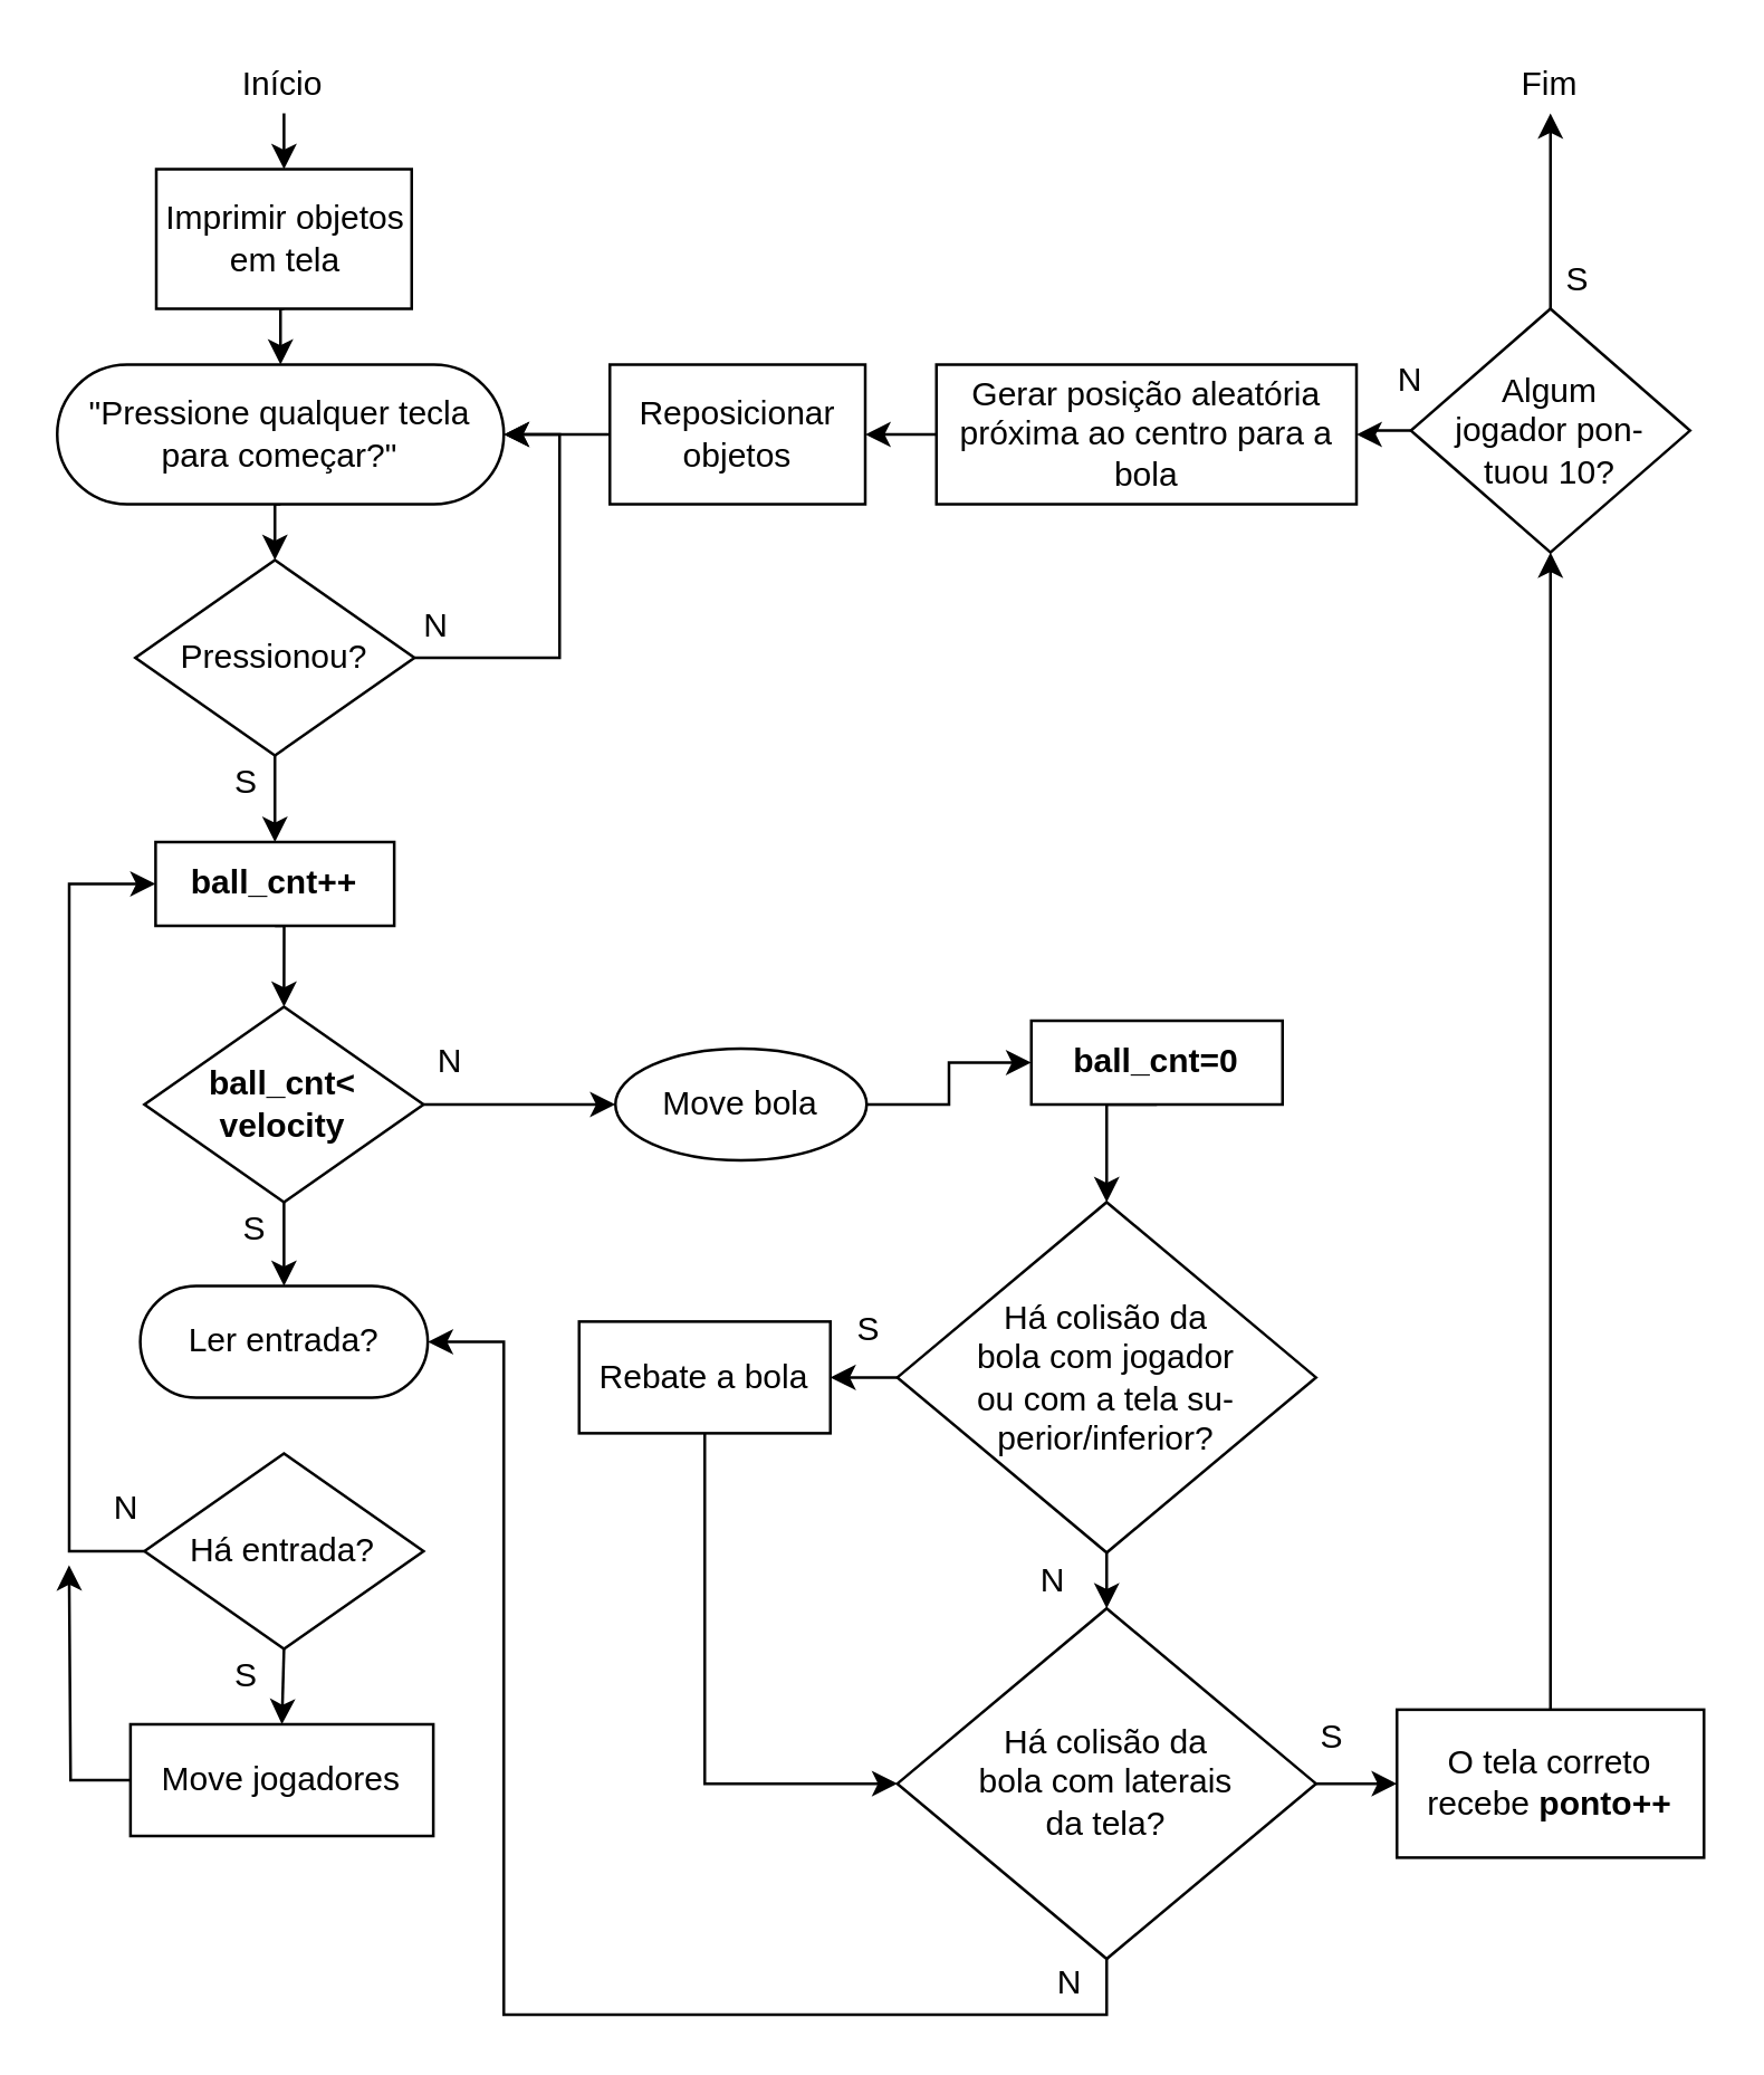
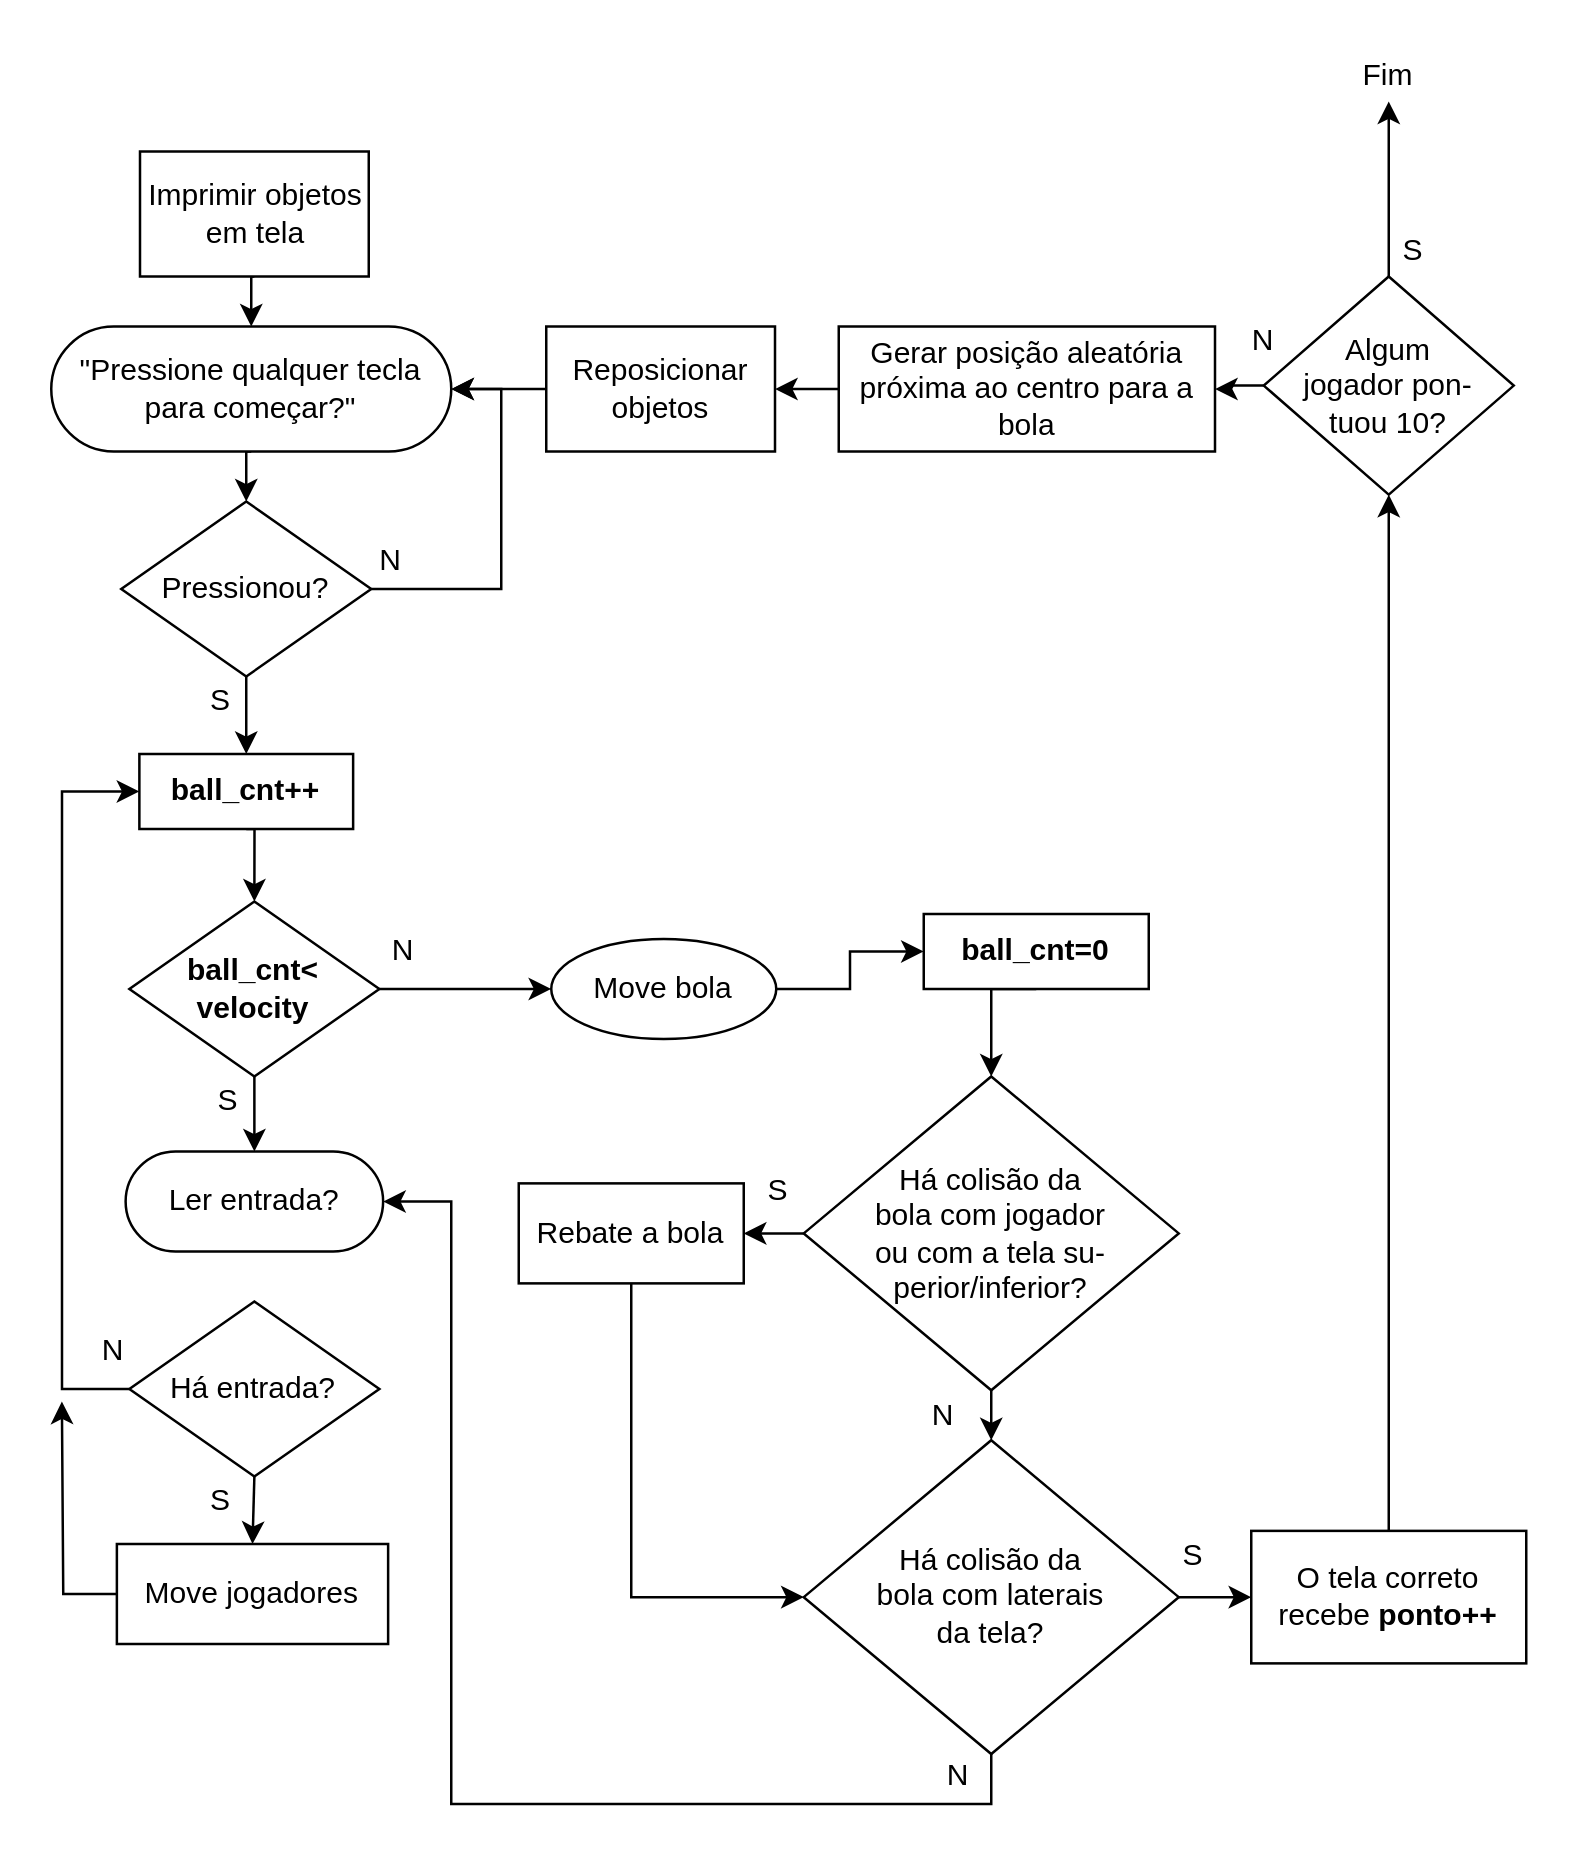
  <mxCell id="0" />
  <mxCell id="1" parent="0" />
  <mxCell id="2" style="edgeStyle=orthogonalEdgeStyle;rounded=0;orthogonalLoop=1;jettySize=auto;html=1;exitX=0.5;exitY=1;exitDx=0;exitDy=0;entryX=0.5;entryY=0;entryDx=0;entryDy=0;" edge="1" parent="1" source="3" target="10"><mxGeometry relative="1" as="geometry" /></mxCell>
  <mxCell id="3" value="&quot;Pressione qualquer tecla para começar?&quot;" style="rounded=1;whiteSpace=wrap;html=1;arcSize=50;" parent="1" vertex="1"><mxGeometry x="20" y="130" width="160" height="50" as="geometry" /></mxCell>
- <mxCell id="4" style="edgeStyle=orthogonalEdgeStyle;rounded=0;orthogonalLoop=1;jettySize=auto;html=1;exitX=0.5;exitY=1;exitDx=0;exitDy=0;entryX=0.5;entryY=0;entryDx=0;entryDy=0;" edge="1" parent="1" source="5" target="14"><mxGeometry relative="1" as="geometry" /></mxCell>
- <mxCell id="5" value="Início" style="text;html=1;strokeColor=none;fillColor=none;align=center;verticalAlign=middle;whiteSpace=wrap;rounded=0;" parent="1" vertex="1"><mxGeometry x="81.25" y="20" width="40" height="20" as="geometry" /></mxCell>
  <mxCell id="6" style="edgeStyle=orthogonalEdgeStyle;rounded=0;orthogonalLoop=1;jettySize=auto;html=1;exitX=0.5;exitY=1;exitDx=0;exitDy=0;entryX=0.5;entryY=0;entryDx=0;entryDy=0;" edge="1" parent="1" source="7" target="16"><mxGeometry relative="1" as="geometry" /></mxCell>
  <mxCell id="7" value="&lt;b&gt;ball_cnt++&lt;/b&gt;" style="rounded=0;whiteSpace=wrap;html=1;" parent="1" vertex="1"><mxGeometry x="55.25" y="301" width="85.5" height="30" as="geometry" /></mxCell>
  <mxCell id="8" style="edgeStyle=orthogonalEdgeStyle;rounded=0;orthogonalLoop=1;jettySize=auto;html=1;exitX=0.5;exitY=1;exitDx=0;exitDy=0;entryX=0.5;entryY=0;entryDx=0;entryDy=0;" edge="1" parent="1" source="10" target="7"><mxGeometry relative="1" as="geometry" /></mxCell>
  <mxCell id="9" style="edgeStyle=orthogonalEdgeStyle;rounded=0;orthogonalLoop=1;jettySize=auto;html=1;exitX=1;exitY=0.5;exitDx=0;exitDy=0;entryX=1;entryY=0.5;entryDx=0;entryDy=0;" edge="1" parent="1" source="10" target="3"><mxGeometry relative="1" as="geometry" /></mxCell>
  <mxCell id="10" value="Pressionou?" style="rhombus;whiteSpace=wrap;html=1;" vertex="1" parent="1"><mxGeometry x="48" y="200" width="100" height="70" as="geometry" /></mxCell>
  <mxCell id="11" value="N" style="text;html=1;strokeColor=none;fillColor=none;align=center;verticalAlign=middle;whiteSpace=wrap;rounded=0;" vertex="1" parent="1"><mxGeometry x="146" y="214" width="20" height="20" as="geometry" /></mxCell>
  <mxCell id="12" value="S" style="text;html=1;strokeColor=none;fillColor=none;align=center;verticalAlign=middle;whiteSpace=wrap;rounded=0;" vertex="1" parent="1"><mxGeometry x="78.25" y="270" width="20" height="20" as="geometry" /></mxCell>
  <mxCell id="13" style="edgeStyle=orthogonalEdgeStyle;rounded=0;orthogonalLoop=1;jettySize=auto;html=1;exitX=0.5;exitY=1;exitDx=0;exitDy=0;entryX=0.5;entryY=0;entryDx=0;entryDy=0;" edge="1" parent="1" source="14" target="3"><mxGeometry relative="1" as="geometry" /></mxCell>
  <mxCell id="14" value="Imprimir objetos em tela" style="rounded=0;whiteSpace=wrap;html=1;" vertex="1" parent="1"><mxGeometry x="55.5" y="60" width="91.5" height="50" as="geometry" /></mxCell>
  <mxCell id="15" style="edgeStyle=orthogonalEdgeStyle;rounded=0;orthogonalLoop=1;jettySize=auto;html=1;exitX=1;exitY=0.5;exitDx=0;exitDy=0;entryX=0;entryY=0.5;entryDx=0;entryDy=0;" edge="1" parent="1" source="16" target="29"><mxGeometry relative="1" as="geometry" /></mxCell>
  <mxCell id="16" value="&lt;b&gt;ball_cnt&amp;lt;&lt;br&gt;velocity&lt;/b&gt;" style="rhombus;whiteSpace=wrap;html=1;" vertex="1" parent="1"><mxGeometry x="51.25" y="360" width="100" height="70" as="geometry" /></mxCell>
  <mxCell id="17" style="edgeStyle=orthogonalEdgeStyle;rounded=0;orthogonalLoop=1;jettySize=auto;html=1;exitX=1;exitY=0;exitDx=0;exitDy=0;entryX=0.5;entryY=0;entryDx=0;entryDy=0;" edge="1" parent="1" source="18" target="20"><mxGeometry relative="1" as="geometry" /></mxCell>
  <mxCell id="18" value="S" style="text;html=1;strokeColor=none;fillColor=none;align=center;verticalAlign=middle;whiteSpace=wrap;rounded=0;" vertex="1" parent="1"><mxGeometry x="81.25" y="430" width="20" height="20" as="geometry" /></mxCell>
  <mxCell id="19" value="N" style="text;html=1;strokeColor=none;fillColor=none;align=center;verticalAlign=middle;whiteSpace=wrap;rounded=0;" vertex="1" parent="1"><mxGeometry x="151.25" y="370" width="20" height="20" as="geometry" /></mxCell>
  <mxCell id="20" value="Ler entrada?" style="rounded=1;whiteSpace=wrap;html=1;arcSize=50;" vertex="1" parent="1"><mxGeometry x="49.75" y="460" width="103" height="40" as="geometry" /></mxCell>
  <mxCell id="21" style="edgeStyle=orthogonalEdgeStyle;rounded=0;orthogonalLoop=1;jettySize=auto;html=1;exitX=0;exitY=0.5;exitDx=0;exitDy=0;entryX=0;entryY=0.5;entryDx=0;entryDy=0;" edge="1" parent="1" source="23" target="7"><mxGeometry relative="1" as="geometry"><Array as="points"><mxPoint x="24.25" y="555" /><mxPoint x="24.25" y="316" /></Array></mxGeometry></mxCell>
  <mxCell id="22" style="edgeStyle=orthogonalEdgeStyle;rounded=0;orthogonalLoop=1;jettySize=auto;html=1;exitX=0.5;exitY=1;exitDx=0;exitDy=0;entryX=0.5;entryY=0;entryDx=0;entryDy=0;" edge="1" parent="1" source="23" target="27"><mxGeometry relative="1" as="geometry" /></mxCell>
  <mxCell id="23" value="Há entrada?" style="rhombus;whiteSpace=wrap;html=1;" vertex="1" parent="1"><mxGeometry x="51.25" y="520" width="100" height="70" as="geometry" /></mxCell>
  <mxCell id="24" value="N" style="text;html=1;strokeColor=none;fillColor=none;align=center;verticalAlign=middle;whiteSpace=wrap;rounded=0;" vertex="1" parent="1"><mxGeometry x="35.25" y="530" width="20" height="20" as="geometry" /></mxCell>
  <mxCell id="25" value="S" style="text;html=1;strokeColor=none;fillColor=none;align=center;verticalAlign=middle;whiteSpace=wrap;rounded=0;" vertex="1" parent="1"><mxGeometry x="78.25" y="590" width="20" height="20" as="geometry" /></mxCell>
  <mxCell id="26" style="edgeStyle=orthogonalEdgeStyle;rounded=0;orthogonalLoop=1;jettySize=auto;html=1;exitX=0;exitY=0.5;exitDx=0;exitDy=0;" edge="1" parent="1" source="27"><mxGeometry relative="1" as="geometry"><mxPoint x="24.25" y="560" as="targetPoint" /></mxGeometry></mxCell>
  <mxCell id="27" value="Move jogadores" style="rounded=0;whiteSpace=wrap;html=1;" vertex="1" parent="1"><mxGeometry x="46.25" y="617" width="108.5" height="40" as="geometry" /></mxCell>
  <mxCell id="28" style="edgeStyle=orthogonalEdgeStyle;rounded=0;orthogonalLoop=1;jettySize=auto;html=1;exitX=1;exitY=0.5;exitDx=0;exitDy=0;entryX=0;entryY=0.5;entryDx=0;entryDy=0;" edge="1" parent="1" source="29" target="31"><mxGeometry relative="1" as="geometry" /></mxCell>
  <mxCell id="29" value="Move bola" style="ellipse;whiteSpace=wrap;html=1;" vertex="1" parent="1"><mxGeometry x="220" y="375" width="90" height="40" as="geometry" /></mxCell>
  <mxCell id="30" style="edgeStyle=orthogonalEdgeStyle;rounded=0;orthogonalLoop=1;jettySize=auto;html=1;exitX=0.5;exitY=1;exitDx=0;exitDy=0;entryX=0.5;entryY=0;entryDx=0;entryDy=0;" edge="1" parent="1" source="31" target="34"><mxGeometry relative="1" as="geometry" /></mxCell>
  <mxCell id="31" value="&lt;b&gt;ball_cnt=0&lt;/b&gt;" style="rounded=0;whiteSpace=wrap;html=1;" vertex="1" parent="1"><mxGeometry x="369" y="365" width="90" height="30" as="geometry" /></mxCell>
  <mxCell id="32" style="edgeStyle=orthogonalEdgeStyle;rounded=0;orthogonalLoop=1;jettySize=auto;html=1;exitX=0;exitY=0.5;exitDx=0;exitDy=0;entryX=1;entryY=0.5;entryDx=0;entryDy=0;" edge="1" parent="1" source="34" target="36"><mxGeometry relative="1" as="geometry" /></mxCell>
  <mxCell id="33" style="edgeStyle=orthogonalEdgeStyle;rounded=0;orthogonalLoop=1;jettySize=auto;html=1;exitX=0.5;exitY=1;exitDx=0;exitDy=0;entryX=0.5;entryY=0;entryDx=0;entryDy=0;" edge="1" parent="1" source="34" target="40"><mxGeometry relative="1" as="geometry" /></mxCell>
  <mxCell id="34" value="Há colisão da&lt;br&gt;bola com jogador&lt;br&gt;ou com a tela su-perior/inferior?" style="rhombus;whiteSpace=wrap;html=1;" vertex="1" parent="1"><mxGeometry x="321" y="430" width="150" height="125.5" as="geometry" /></mxCell>
  <mxCell id="35" style="edgeStyle=orthogonalEdgeStyle;rounded=0;orthogonalLoop=1;jettySize=auto;html=1;exitX=0.5;exitY=1;exitDx=0;exitDy=0;entryX=0;entryY=0.5;entryDx=0;entryDy=0;" edge="1" parent="1" source="36" target="40"><mxGeometry relative="1" as="geometry" /></mxCell>
  <mxCell id="36" value="Rebate a bola" style="rounded=0;whiteSpace=wrap;html=1;" vertex="1" parent="1"><mxGeometry x="207" y="472.75" width="90" height="40" as="geometry" /></mxCell>
  <mxCell id="37" value="S" style="text;html=1;strokeColor=none;fillColor=none;align=center;verticalAlign=middle;whiteSpace=wrap;rounded=0;" vertex="1" parent="1"><mxGeometry x="301" y="465.5" width="20" height="20" as="geometry" /></mxCell>
  <mxCell id="38" style="edgeStyle=orthogonalEdgeStyle;rounded=0;orthogonalLoop=1;jettySize=auto;html=1;exitX=0.5;exitY=1;exitDx=0;exitDy=0;entryX=1;entryY=0.5;entryDx=0;entryDy=0;" edge="1" parent="1" source="40" target="20"><mxGeometry relative="1" as="geometry"><mxPoint x="190" y="560" as="targetPoint" /><Array as="points"><mxPoint x="396" y="721" /><mxPoint x="180" y="721" /><mxPoint x="180" y="480" /></Array></mxGeometry></mxCell>
  <mxCell id="39" style="edgeStyle=orthogonalEdgeStyle;rounded=0;orthogonalLoop=1;jettySize=auto;html=1;exitX=1;exitY=0.5;exitDx=0;exitDy=0;entryX=0;entryY=0.5;entryDx=0;entryDy=0;" edge="1" parent="1" source="40" target="45"><mxGeometry relative="1" as="geometry" /></mxCell>
  <mxCell id="40" value="Há colisão da&lt;br&gt;bola com laterais &lt;br&gt;da tela?" style="rhombus;whiteSpace=wrap;html=1;" vertex="1" parent="1"><mxGeometry x="321" y="575.5" width="150" height="125.5" as="geometry" /></mxCell>
  <mxCell id="41" value="N" style="text;html=1;strokeColor=none;fillColor=none;align=center;verticalAlign=middle;whiteSpace=wrap;rounded=0;" vertex="1" parent="1"><mxGeometry x="367" y="555.5" width="20" height="20" as="geometry" /></mxCell>
  <mxCell id="42" value="S" style="text;html=1;strokeColor=none;fillColor=none;align=center;verticalAlign=middle;whiteSpace=wrap;rounded=0;" vertex="1" parent="1"><mxGeometry x="467" y="611.75" width="20" height="20" as="geometry" /></mxCell>
  <mxCell id="43" value="N" style="text;html=1;strokeColor=none;fillColor=none;align=center;verticalAlign=middle;whiteSpace=wrap;rounded=0;" vertex="1" parent="1"><mxGeometry x="373" y="700" width="20" height="20" as="geometry" /></mxCell>
  <mxCell id="44" style="edgeStyle=orthogonalEdgeStyle;rounded=0;orthogonalLoop=1;jettySize=auto;html=1;exitX=0.5;exitY=0;exitDx=0;exitDy=0;entryX=0.5;entryY=1;entryDx=0;entryDy=0;" edge="1" parent="1" source="45" target="48"><mxGeometry relative="1" as="geometry"><mxPoint x="540" y="350" as="targetPoint" /></mxGeometry></mxCell>
  <mxCell id="45" value="O tela correto recebe&amp;nbsp;&lt;b&gt;ponto++&lt;/b&gt;" style="rounded=0;whiteSpace=wrap;html=1;" vertex="1" parent="1"><mxGeometry x="500" y="611.75" width="110" height="53" as="geometry" /></mxCell>
  <mxCell id="46" style="edgeStyle=orthogonalEdgeStyle;rounded=0;orthogonalLoop=1;jettySize=auto;html=1;entryX=0.5;entryY=1;entryDx=0;entryDy=0;" edge="1" parent="1" source="48" target="49"><mxGeometry relative="1" as="geometry" /></mxCell>
  <mxCell id="47" style="edgeStyle=orthogonalEdgeStyle;rounded=0;orthogonalLoop=1;jettySize=auto;html=1;exitX=0;exitY=0.5;exitDx=0;exitDy=0;entryX=1;entryY=0.5;entryDx=0;entryDy=0;" edge="1" parent="1" source="48" target="53"><mxGeometry relative="1" as="geometry"><Array as="points"><mxPoint x="490" y="154" /><mxPoint x="490" y="155" /></Array></mxGeometry></mxCell>
  <mxCell id="48" value="Algum &lt;br&gt;jogador pon-&lt;br&gt;tuou 10?" style="rhombus;whiteSpace=wrap;html=1;" vertex="1" parent="1"><mxGeometry x="505" y="110" width="100" height="87.25" as="geometry" /></mxCell>
  <mxCell id="49" value="Fim" style="text;html=1;strokeColor=none;fillColor=none;align=center;verticalAlign=middle;whiteSpace=wrap;rounded=0;" vertex="1" parent="1"><mxGeometry x="535" y="20" width="40" height="20" as="geometry" /></mxCell>
  <mxCell id="50" value="" style="edgeStyle=orthogonalEdgeStyle;rounded=0;orthogonalLoop=1;jettySize=auto;html=1;" edge="1" parent="1" source="51" target="3"><mxGeometry relative="1" as="geometry" /></mxCell>
  <mxCell id="51" value="Reposicionar objetos" style="rounded=0;whiteSpace=wrap;html=1;" vertex="1" parent="1"><mxGeometry x="218" y="130" width="91.5" height="50" as="geometry" /></mxCell>
  <mxCell id="52" value="" style="edgeStyle=orthogonalEdgeStyle;rounded=0;orthogonalLoop=1;jettySize=auto;html=1;" edge="1" parent="1" source="53" target="51"><mxGeometry relative="1" as="geometry" /></mxCell>
  <mxCell id="53" value="Gerar posição aleatória próxima ao centro para a bola" style="rounded=0;whiteSpace=wrap;html=1;" vertex="1" parent="1"><mxGeometry x="335" y="130" width="150.5" height="50" as="geometry" /></mxCell>
  <mxCell id="54" value="N" style="text;html=1;strokeColor=none;fillColor=none;align=center;verticalAlign=middle;whiteSpace=wrap;rounded=0;" vertex="1" parent="1"><mxGeometry x="495" y="126" width="20" height="20" as="geometry" /></mxCell>
  <mxCell id="55" value="S" style="text;html=1;strokeColor=none;fillColor=none;align=center;verticalAlign=middle;whiteSpace=wrap;rounded=0;" vertex="1" parent="1"><mxGeometry x="555" y="90" width="20" height="20" as="geometry" /></mxCell>
